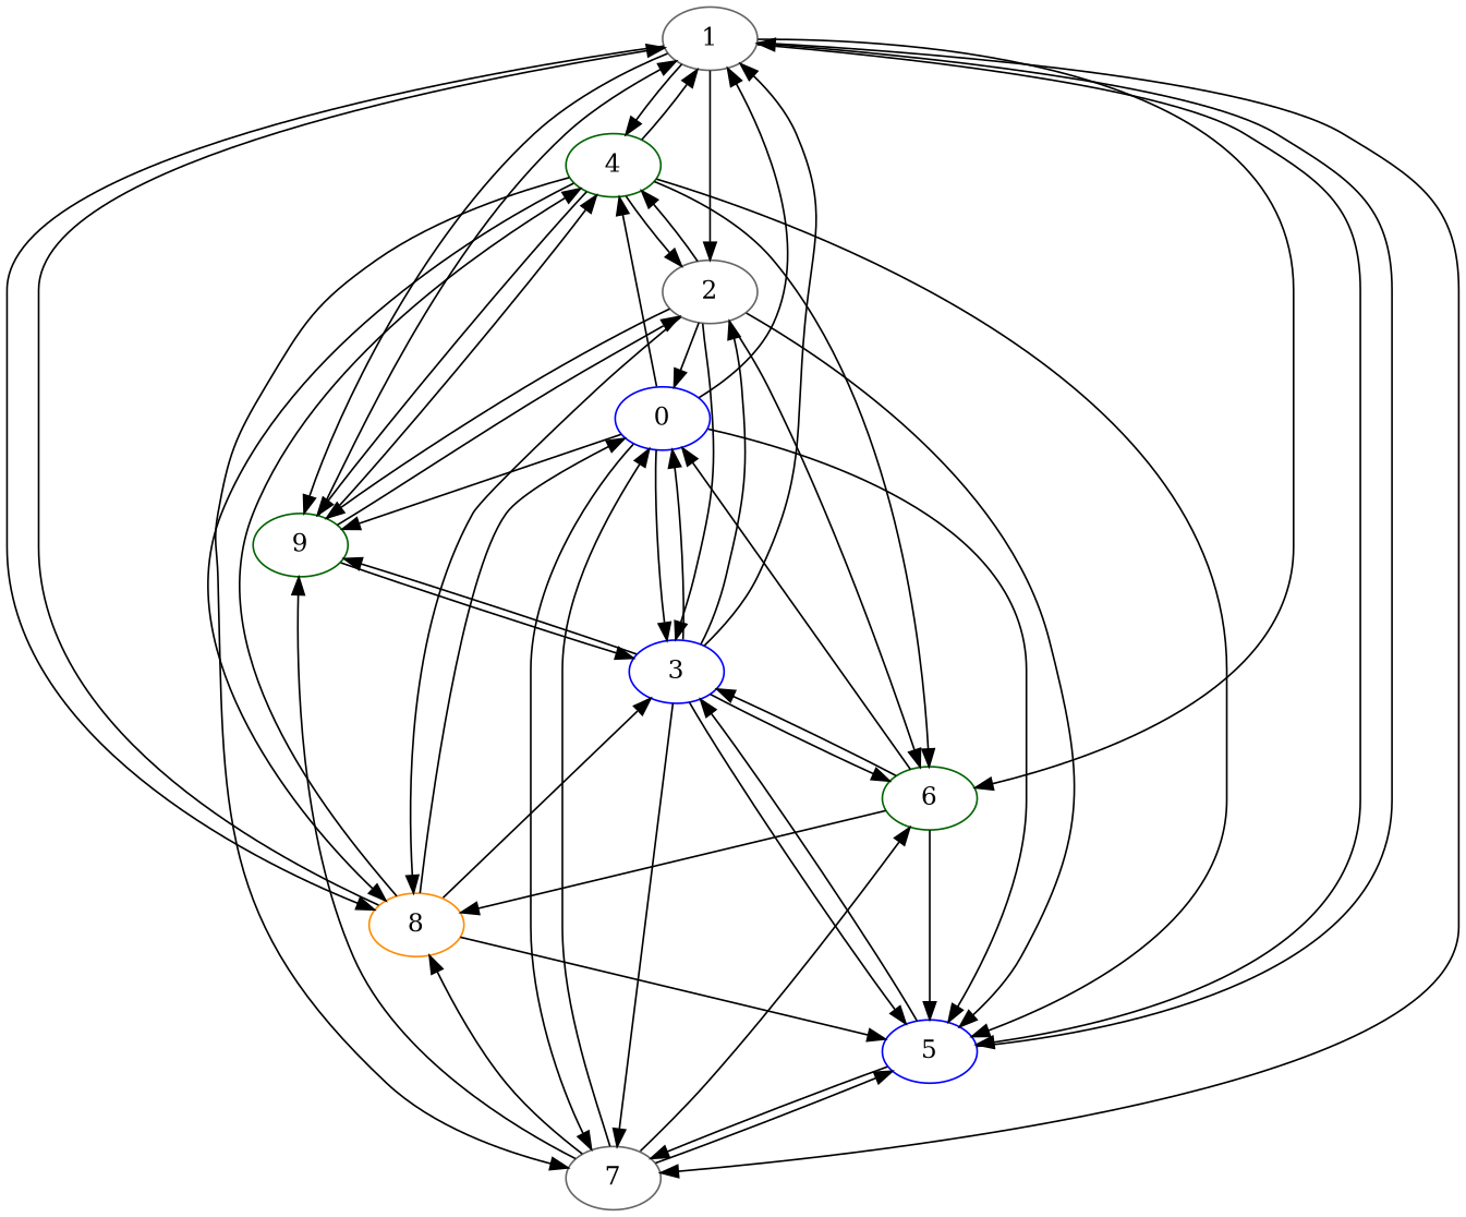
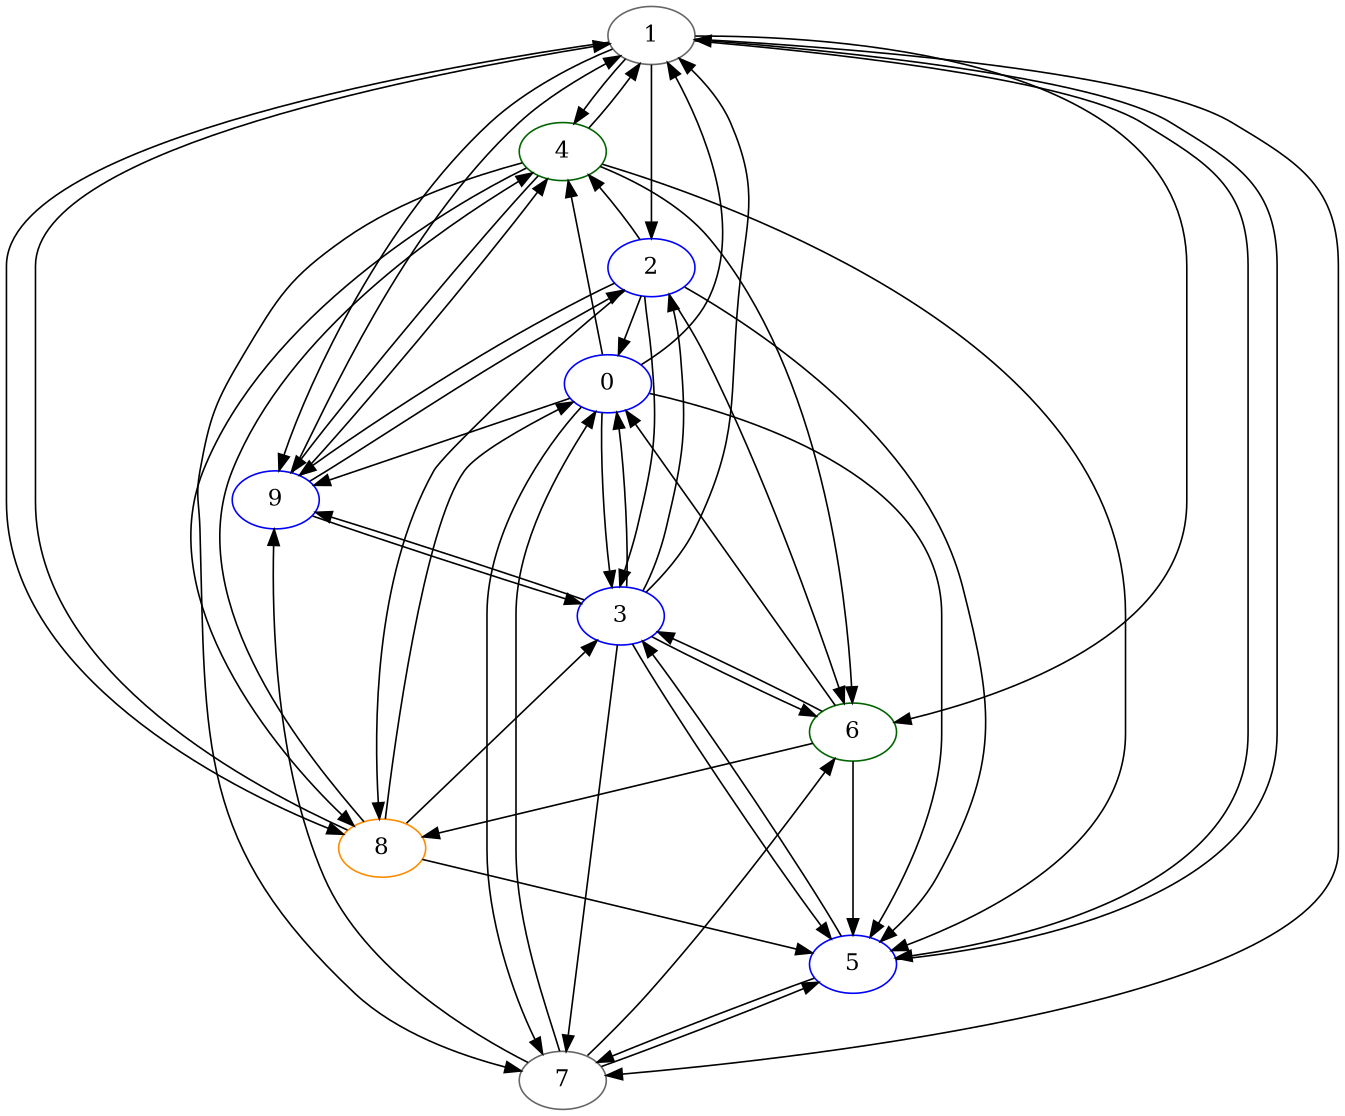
  strict digraph {
    node [color=blue]
    1 [color=gray40]
    0
    3
    4 [color=darkgreen]
    5
    7 [color=gray40]
-   9 [color=darkgreen]
+   9
    6 [color=darkgreen]
    8 [color=darkorange]
-   2 [color=gray40]
+   2
    1 -> 4
    1 -> 5
    1 -> 7
    1 -> 9
    1 -> 6
    1 -> 8
    1 -> 2
    0 -> 1
    0 -> 3
    0 -> 4
    0 -> 5
    0 -> 7
    0 -> 9
    3 -> 1
    3 -> 0
    3 -> 5
    3 -> 7
    3 -> 9
    3 -> 6
    3 -> 2
    4 -> 1
    4 -> 5
    4 -> 7
    4 -> 9
    4 -> 6
    4 -> 8
-   4 -> 2
    5 -> 1
    5 -> 3
    5 -> 7
    7 -> 0
    7 -> 5
    7 -> 9
    7 -> 6
-   7 -> 8
    9 -> 1
    9 -> 3
    9 -> 4
    9 -> 2
    6 -> 0
    6 -> 3
    6 -> 5
    6 -> 8
    8 -> 1
    8 -> 0
    8 -> 3
    8 -> 4
    8 -> 5
    2 -> 0
    2 -> 3
    2 -> 4
    2 -> 5
    2 -> 9
    2 -> 6
    2 -> 8
  }
